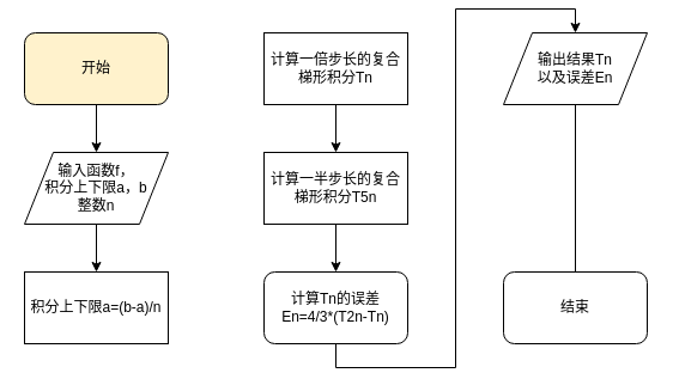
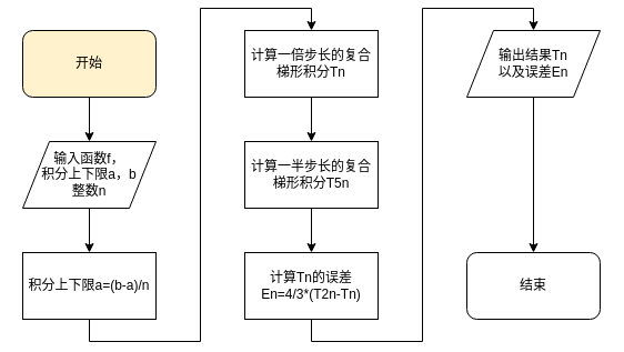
  <mxCell id="0" />
  <mxCell id="1" parent="0" />
  <mxCell id="2" style="edgeStyle=orthogonalEdgeStyle;rounded=0;orthogonalLoop=1;jettySize=auto;html=1;exitX=0.5;exitY=1;exitDx=0;exitDy=0;entryX=0.5;entryY=0;entryDx=0;entryDy=0;" edge="1" parent="1" source="3" target="5"><mxGeometry relative="1" as="geometry" /></mxCell>
  <mxCell id="3" value="开始" style="rounded=1;whiteSpace=wrap;html=1;fillColor=#fff2cc;" vertex="1" parent="1"><mxGeometry x="20" y="20" width="120" height="60" as="geometry" /></mxCell>
  <mxCell id="4" style="edgeStyle=orthogonalEdgeStyle;rounded=0;orthogonalLoop=1;jettySize=auto;html=1;exitX=0.5;exitY=1;exitDx=0;exitDy=0;entryX=0.5;entryY=0;entryDx=0;entryDy=0;" edge="1" parent="1" source="5" target="7"><mxGeometry relative="1" as="geometry" /></mxCell>
  <mxCell id="5" value="输入函数f，&lt;br&gt;积分上下限a，b&lt;br&gt;整数n" style="shape=parallelogram;perimeter=parallelogramPerimeter;whiteSpace=wrap;html=1;" vertex="1" parent="1"><mxGeometry x="20" y="120" width="120" height="60" as="geometry" /></mxCell>
+ <mxCell id="6" style="edgeStyle=orthogonalEdgeStyle;rounded=0;orthogonalLoop=1;jettySize=auto;html=1;exitX=0.5;exitY=1;exitDx=0;exitDy=0;entryX=0.5;entryY=0;entryDx=0;entryDy=0;" edge="1" parent="1" source="7" target="9"><mxGeometry relative="1" as="geometry" /></mxCell>
  <mxCell id="7" value="积分上下限a=(b-a)/n" style="rounded=0;whiteSpace=wrap;html=1;" vertex="1" parent="1"><mxGeometry x="20" y="220" width="120" height="60" as="geometry" /></mxCell>
  <mxCell id="8" style="edgeStyle=orthogonalEdgeStyle;rounded=0;orthogonalLoop=1;jettySize=auto;html=1;exitX=0.5;exitY=1;exitDx=0;exitDy=0;entryX=0.5;entryY=0;entryDx=0;entryDy=0;" edge="1" parent="1" source="9" target="11"><mxGeometry relative="1" as="geometry" /></mxCell>
  <mxCell id="9" value="计算一倍步长的复合梯形积分Tn" style="rounded=0;whiteSpace=wrap;html=1;" vertex="1" parent="1"><mxGeometry x="220" y="20" width="120" height="60" as="geometry" /></mxCell>
  <mxCell id="10" style="edgeStyle=orthogonalEdgeStyle;rounded=0;orthogonalLoop=1;jettySize=auto;html=1;exitX=0.5;exitY=1;exitDx=0;exitDy=0;entryX=0.5;entryY=0;entryDx=0;entryDy=0;" edge="1" parent="1" source="11" target="13"><mxGeometry relative="1" as="geometry" /></mxCell>
  <mxCell id="11" value="计算一半步长的复合梯形积分T5n" style="rounded=0;whiteSpace=wrap;html=1;" vertex="1" parent="1"><mxGeometry x="220" y="120" width="120" height="60" as="geometry" /></mxCell>
  <mxCell id="12" style="edgeStyle=orthogonalEdgeStyle;rounded=0;orthogonalLoop=1;jettySize=auto;html=1;exitX=0.5;exitY=1;exitDx=0;exitDy=0;entryX=0.5;entryY=0;entryDx=0;entryDy=0;" edge="1" parent="1" source="13" target="15"><mxGeometry relative="1" as="geometry" /></mxCell>
- <mxCell id="13" value="计算Tn的误差&lt;br&gt;En=4/3*(T2n-Tn)" style="whiteSpace=wrap;html=1;rounded=1;" vertex="1" parent="1"><mxGeometry x="220" y="220" width="120" height="60" as="geometry" /></mxCell>
- <mxCell id="14" style="edgeStyle=orthogonalEdgeStyle;rounded=0;orthogonalLoop=1;jettySize=auto;html=1;exitX=0.5;exitY=1;exitDx=0;exitDy=0;entryX=0.5;entryY=0;entryDx=0;entryDy=0;endArrow=none;" edge="1" parent="1" source="15" target="16"><mxGeometry relative="1" as="geometry" /></mxCell>
+ <mxCell id="13" value="计算Tn的误差&lt;br&gt;En=4/3*(T2n-Tn)" style="rounded=0;whiteSpace=wrap;html=1;" vertex="1" parent="1"><mxGeometry x="220" y="220" width="120" height="60" as="geometry" /></mxCell>
+ <mxCell id="14" style="edgeStyle=orthogonalEdgeStyle;rounded=0;orthogonalLoop=1;jettySize=auto;html=1;exitX=0.5;exitY=1;exitDx=0;exitDy=0;entryX=0.5;entryY=0;entryDx=0;entryDy=0;" edge="1" parent="1" source="15" target="16"><mxGeometry relative="1" as="geometry" /></mxCell>
  <mxCell id="15" value="输出结果Tn&lt;br&gt;以及误差En" style="shape=parallelogram;perimeter=parallelogramPerimeter;whiteSpace=wrap;html=1;" vertex="1" parent="1"><mxGeometry x="420" y="20" width="120" height="60" as="geometry" /></mxCell>
  <mxCell id="16" value="结束" style="rounded=1;whiteSpace=wrap;html=1;" vertex="1" parent="1"><mxGeometry x="420" y="220" width="120" height="60" as="geometry" /></mxCell>
